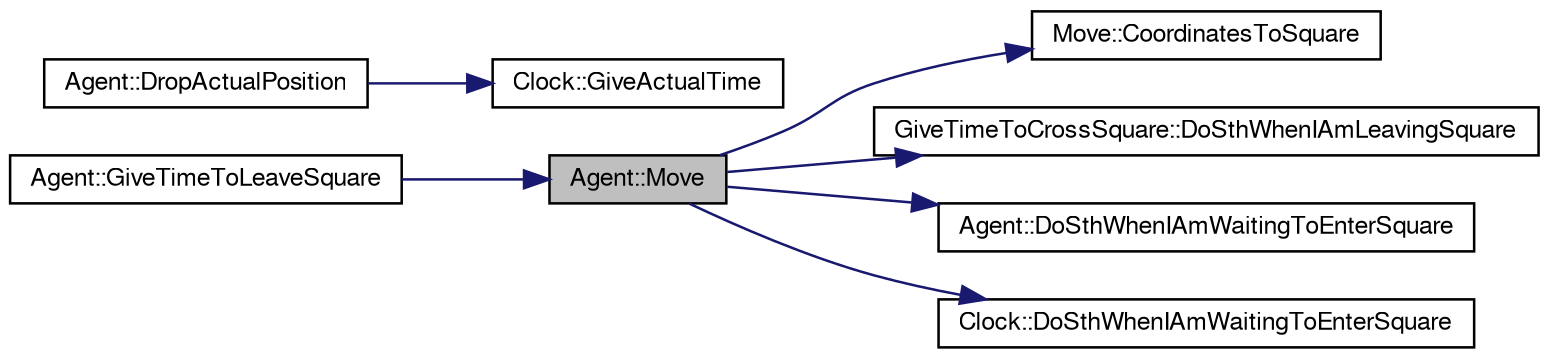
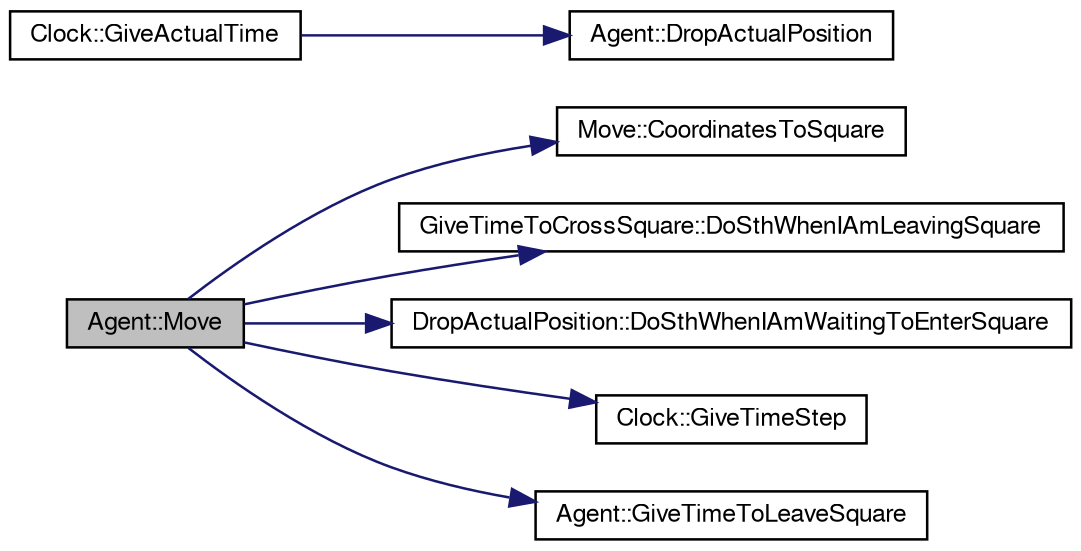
  digraph {
    rankdir=LR
    node [color=black fillcolor=white fontname=FreeSans fontsize=10 shape=record style=filled]
    edge [color=midnightblue fontname=FreeSans fontsize=10 labelfontname=FreeSans labelfontsize=10 style=solid]
    n1 [fillcolor=grey75 fontcolor=black height=0.2 label="Agent::Move" width=0.4]
    n2 [height=0.2 label="Move::CoordinatesToSquare" width=0.4]
    n3 [height=0.2 label="GiveTimeToCrossSquare::DoSthWhenIAmLeavingSquare" width=0.4]
-   n4 [height=0.2 label="Agent::DoSthWhenIAmWaitingToEnterSquare" width=0.4]
-   n5 [height=0.2 label="Clock::DoSthWhenIAmWaitingToEnterSquare" width=0.4]
+   n4 [height=0.2 label="DropActualPosition::DoSthWhenIAmWaitingToEnterSquare" width=0.4]
+   n5 [height=0.2 label="Clock::GiveTimeStep" width=0.4]
    n6 [height=0.2 label="Agent::GiveTimeToLeaveSquare" width=0.4]
    n7 [height=0.2 label="Agent::DropActualPosition" width=0.4]
    n8 [height=0.2 label="Clock::GiveActualTime" width=0.4]
    n1 -> n2
    n1 -> n3
    n1 -> n4
    n1 -> n5
-   n6 -> n1
-   n7 -> n8
+   n1 -> n6
+   n8 -> n7
  }
